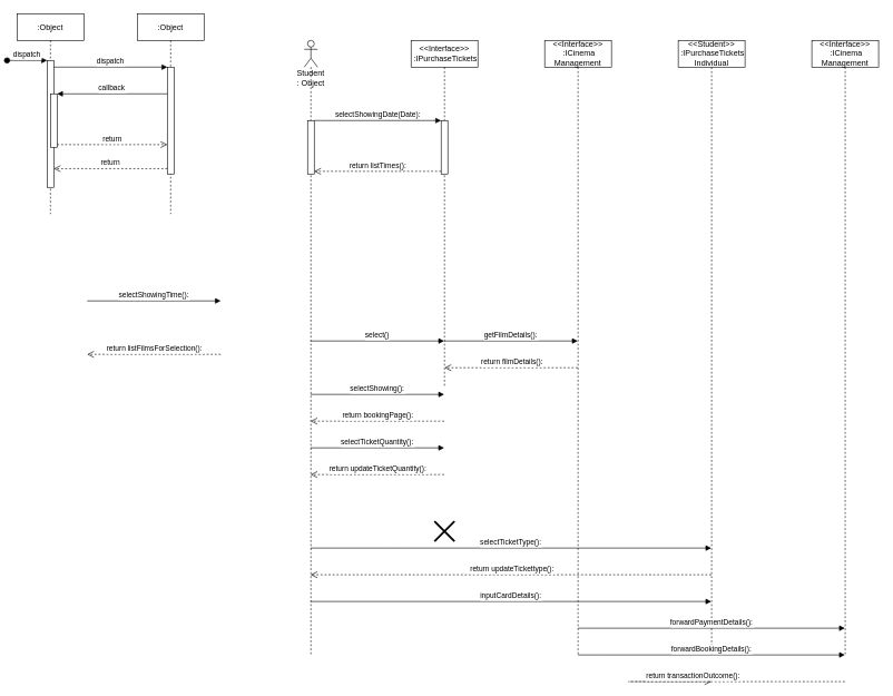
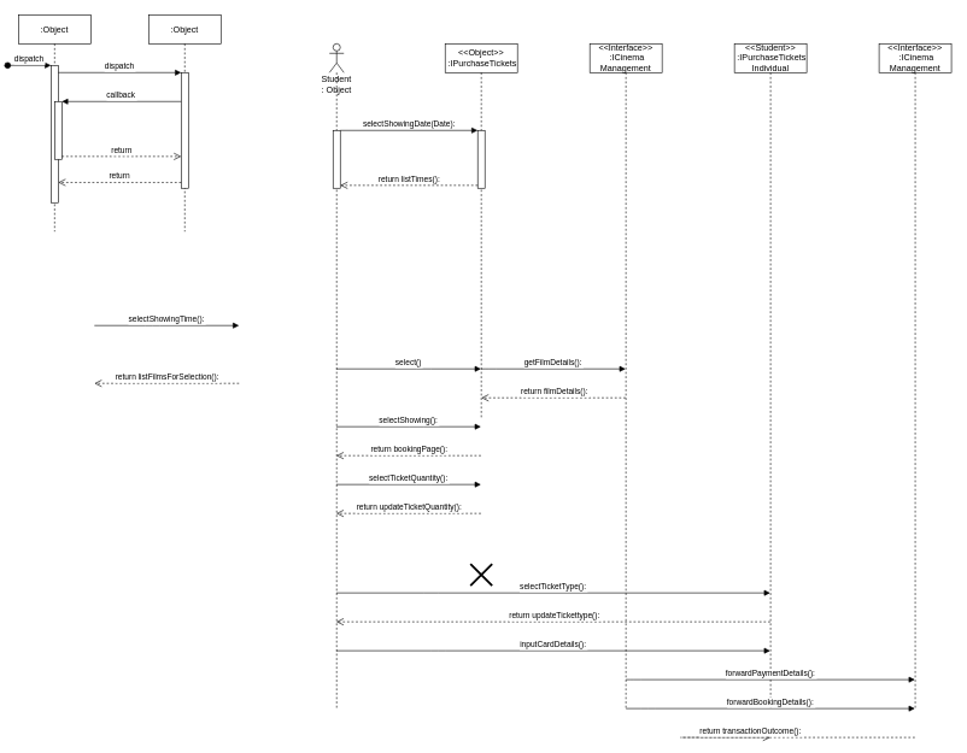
  <mxCell id="0" />
  <mxCell id="1" parent="0" />
  <mxCell id="2" value=":Object" style="shape=umlLifeline;perimeter=lifelinePerimeter;container=1;collapsible=0;recursiveResize=0;rounded=0;shadow=0;strokeWidth=1;" parent="1" vertex="1"><mxGeometry x="20" y="20" width="100" height="300" as="geometry" /></mxCell>
  <mxCell id="3" value="" style="points=[];perimeter=orthogonalPerimeter;rounded=0;shadow=0;strokeWidth=1;" parent="2" vertex="1"><mxGeometry x="45" y="70" width="10" height="190" as="geometry" /></mxCell>
  <mxCell id="4" value="dispatch" style="verticalAlign=bottom;startArrow=oval;endArrow=block;startSize=8;shadow=0;strokeWidth=1;" parent="2" target="3" edge="1"><mxGeometry relative="1" as="geometry"><mxPoint x="-15" y="70" as="sourcePoint" /></mxGeometry></mxCell>
  <mxCell id="5" value="" style="points=[];perimeter=orthogonalPerimeter;rounded=0;shadow=0;strokeWidth=1;" parent="2" vertex="1"><mxGeometry x="50" y="120" width="10" height="80" as="geometry" /></mxCell>
  <mxCell id="6" value=":Object" style="shape=umlLifeline;perimeter=lifelinePerimeter;container=1;collapsible=0;recursiveResize=0;rounded=0;shadow=0;strokeWidth=1;" parent="1" vertex="1"><mxGeometry x="200" y="20" width="100" height="300" as="geometry" /></mxCell>
  <mxCell id="7" value="" style="points=[];perimeter=orthogonalPerimeter;rounded=0;shadow=0;strokeWidth=1;" parent="6" vertex="1"><mxGeometry x="45" y="80" width="10" height="160" as="geometry" /></mxCell>
  <mxCell id="8" value="return" style="verticalAlign=bottom;endArrow=open;dashed=1;endSize=8;exitX=0;exitY=0.95;shadow=0;strokeWidth=1;" parent="1" source="7" target="3" edge="1"><mxGeometry relative="1" as="geometry"><mxPoint x="175" y="176" as="targetPoint" /></mxGeometry></mxCell>
  <mxCell id="9" value="dispatch" style="verticalAlign=bottom;endArrow=block;entryX=0;entryY=0;shadow=0;strokeWidth=1;" parent="1" source="3" target="7" edge="1"><mxGeometry relative="1" as="geometry"><mxPoint x="175" y="100" as="sourcePoint" /></mxGeometry></mxCell>
  <mxCell id="10" value="callback" style="verticalAlign=bottom;endArrow=block;entryX=1;entryY=0;shadow=0;strokeWidth=1;" parent="1" source="7" target="5" edge="1"><mxGeometry relative="1" as="geometry"><mxPoint x="140" y="140" as="sourcePoint" /></mxGeometry></mxCell>
  <mxCell id="11" value="return" style="verticalAlign=bottom;endArrow=open;dashed=1;endSize=8;exitX=1;exitY=0.95;shadow=0;strokeWidth=1;" parent="1" source="5" target="7" edge="1"><mxGeometry relative="1" as="geometry"><mxPoint x="140" y="197" as="targetPoint" /></mxGeometry></mxCell>
  <mxCell id="12" value="Student : Object" style="shape=umlLifeline;participant=umlActor;perimeter=lifelinePerimeter;whiteSpace=wrap;html=1;container=1;collapsible=0;recursiveResize=0;verticalAlign=top;spacingTop=36;outlineConnect=0;" parent="1" vertex="1"><mxGeometry x="450" y="60" width="20" height="920" as="geometry" /></mxCell>
- <mxCell id="13" value="&amp;lt;&amp;lt;Interface&amp;gt;&amp;gt;&lt;br&gt;&amp;nbsp;:IPurchaseTickets" style="shape=umlLifeline;perimeter=lifelinePerimeter;whiteSpace=wrap;html=1;container=1;collapsible=0;recursiveResize=0;outlineConnect=0;" parent="1" vertex="1"><mxGeometry x="610" y="60" width="100" height="520" as="geometry" /></mxCell>
+ <mxCell id="13" value="&amp;lt;&amp;lt;Object&amp;gt;&amp;gt;&lt;br&gt;&amp;nbsp;:IPurchaseTickets" style="shape=umlLifeline;perimeter=lifelinePerimeter;whiteSpace=wrap;html=1;container=1;collapsible=0;recursiveResize=0;outlineConnect=0;" parent="1" vertex="1"><mxGeometry x="610" y="60" width="100" height="520" as="geometry" /></mxCell>
  <mxCell id="14" value="" style="html=1;points=[];perimeter=orthogonalPerimeter;rounded=0;shadow=0;glass=0;sketch=0;strokeColor=#000000;fillColor=#ffffff;" vertex="1" parent="13"><mxGeometry x="45" y="120" width="10" height="80" as="geometry" /></mxCell>
  <mxCell id="15" value="&amp;lt;&amp;lt;Student&amp;gt;&amp;gt;&lt;br&gt;&amp;nbsp;:IPurchaseTickets&lt;br&gt;Individual" style="shape=umlLifeline;perimeter=lifelinePerimeter;whiteSpace=wrap;html=1;container=1;collapsible=0;recursiveResize=0;outlineConnect=0;noLabel=0;" parent="1" vertex="1"><mxGeometry x="1010" y="60" width="100" height="920" as="geometry" /></mxCell>
  <mxCell id="16" value="selectShowingTime():" style="verticalAlign=bottom;endArrow=block;shadow=0;strokeWidth=1;" parent="1" edge="1"><mxGeometry relative="1" as="geometry"><mxPoint x="125" y="450" as="sourcePoint" /><mxPoint x="325" y="450" as="targetPoint" /><Array as="points"><mxPoint x="205.5" y="450" /></Array></mxGeometry></mxCell>
  <mxCell id="17" value="return listFilmsForSelection():" style="verticalAlign=bottom;endArrow=open;dashed=1;endSize=8;shadow=0;strokeWidth=1;" parent="1" edge="1"><mxGeometry x="-0.005" relative="1" as="geometry"><mxPoint x="125" y="530" as="targetPoint" /><mxPoint x="325" y="530" as="sourcePoint" /><Array as="points"><mxPoint x="255.5" y="530" /></Array><mxPoint x="1" as="offset" /></mxGeometry></mxCell>
  <mxCell id="18" value="getFilmDetails():" style="verticalAlign=bottom;endArrow=block;shadow=0;strokeWidth=1;" parent="1" edge="1"><mxGeometry relative="1" as="geometry"><mxPoint x="659.5" y="510" as="sourcePoint" /><mxPoint x="859.5" y="510" as="targetPoint" /><Array as="points"><mxPoint x="670" y="510" /></Array></mxGeometry></mxCell>
  <mxCell id="19" value="return filmDetails():" style="verticalAlign=bottom;endArrow=open;dashed=1;endSize=8;shadow=0;strokeWidth=1;" parent="1" edge="1"><mxGeometry x="-0.005" relative="1" as="geometry"><mxPoint x="660" y="550" as="targetPoint" /><mxPoint x="859.5" y="550" as="sourcePoint" /><Array as="points"><mxPoint x="730" y="550" /></Array><mxPoint x="1" as="offset" /></mxGeometry></mxCell>
  <mxCell id="20" value="&amp;lt;&amp;lt;Interface&amp;gt;&amp;gt;&lt;br&gt;&amp;nbsp;:ICinema&lt;br&gt;Management" style="shape=umlLifeline;perimeter=lifelinePerimeter;whiteSpace=wrap;html=1;container=1;collapsible=0;recursiveResize=0;outlineConnect=0;" parent="1" vertex="1"><mxGeometry x="810" y="60" width="100" height="920" as="geometry" /></mxCell>
  <mxCell id="21" value="selectShowing():" style="verticalAlign=bottom;endArrow=block;shadow=0;strokeWidth=1;" parent="1" edge="1"><mxGeometry relative="1" as="geometry"><mxPoint x="459.5" y="590" as="sourcePoint" /><mxPoint x="659.5" y="590" as="targetPoint" /><Array as="points"><mxPoint x="570" y="590" /></Array></mxGeometry></mxCell>
  <mxCell id="22" value="return bookingPage():" style="verticalAlign=bottom;endArrow=open;dashed=1;endSize=8;shadow=0;strokeWidth=1;" parent="1" edge="1"><mxGeometry x="-0.005" relative="1" as="geometry"><mxPoint x="459.5" y="630" as="targetPoint" /><mxPoint x="659.5" y="630" as="sourcePoint" /><Array as="points"><mxPoint x="610" y="630" /></Array><mxPoint x="1" as="offset" /></mxGeometry></mxCell>
  <mxCell id="23" value="selectTicketQuantity():" style="verticalAlign=bottom;endArrow=block;shadow=0;strokeWidth=1;" parent="1" edge="1"><mxGeometry relative="1" as="geometry"><mxPoint x="459.5" y="670" as="sourcePoint" /><mxPoint x="659.5" y="670" as="targetPoint" /><Array as="points"><mxPoint x="580" y="670" /></Array></mxGeometry></mxCell>
  <mxCell id="24" value="selectTicketType():" style="verticalAlign=bottom;endArrow=block;shadow=0;strokeWidth=1;" parent="1" edge="1"><mxGeometry relative="1" as="geometry"><mxPoint x="459.5" y="820" as="sourcePoint" /><mxPoint x="1059.5" y="820" as="targetPoint" /><Array as="points"><mxPoint x="590" y="820" /></Array></mxGeometry></mxCell>
  <mxCell id="25" value="return updateTicketQuantity():" style="verticalAlign=bottom;endArrow=open;dashed=1;endSize=8;shadow=0;strokeWidth=1;" parent="1" edge="1"><mxGeometry x="-0.005" relative="1" as="geometry"><mxPoint x="459.5" y="710" as="targetPoint" /><mxPoint x="659.5" y="710" as="sourcePoint" /><Array as="points"><mxPoint x="630" y="710" /></Array><mxPoint x="1" as="offset" /></mxGeometry></mxCell>
  <mxCell id="26" value="return updateTickettype():" style="verticalAlign=bottom;endArrow=open;dashed=1;endSize=8;shadow=0;strokeWidth=1;" parent="1" edge="1"><mxGeometry x="-0.005" relative="1" as="geometry"><mxPoint x="459.5" y="860" as="targetPoint" /><mxPoint x="1059.5" y="860" as="sourcePoint" /><Array as="points"><mxPoint x="640" y="860" /></Array><mxPoint x="1" as="offset" /></mxGeometry></mxCell>
  <mxCell id="27" value="" style="shape=umlDestroy;whiteSpace=wrap;html=1;strokeWidth=3;" parent="1" vertex="1"><mxGeometry x="645" y="780" width="30" height="30" as="geometry" /></mxCell>
  <mxCell id="28" value="return transactionOutcome():" style="verticalAlign=bottom;endArrow=open;dashed=1;endSize=8;shadow=0;strokeWidth=1;" parent="1" edge="1"><mxGeometry x="-0.005" relative="1" as="geometry"><mxPoint x="1059.5" y="1020" as="targetPoint" /><mxPoint x="1259.5" y="1020" as="sourcePoint" /><Array as="points"><mxPoint x="930" y="1020" /></Array><mxPoint x="1" as="offset" /></mxGeometry></mxCell>
  <mxCell id="29" value="inputCardDetails():" style="verticalAlign=bottom;endArrow=block;shadow=0;strokeWidth=1;" parent="1" edge="1"><mxGeometry relative="1" as="geometry"><mxPoint x="459.5" y="900" as="sourcePoint" /><mxPoint x="1059.5" y="900" as="targetPoint" /><Array as="points"><mxPoint x="600" y="900" /></Array></mxGeometry></mxCell>
  <mxCell id="30" value="forwardPaymentDetails():" style="verticalAlign=bottom;endArrow=block;shadow=0;strokeWidth=1;" parent="1" edge="1"><mxGeometry relative="1" as="geometry"><mxPoint x="860" y="940" as="sourcePoint" /><mxPoint x="1259.5" y="940" as="targetPoint" /><Array as="points"><mxPoint x="870" y="940" /></Array></mxGeometry></mxCell>
  <mxCell id="31" value="&amp;lt;&amp;lt;Interface&amp;gt;&amp;gt;&lt;br&gt;&amp;nbsp;:ICinema&lt;br&gt;Management" style="shape=umlLifeline;perimeter=lifelinePerimeter;whiteSpace=wrap;html=1;container=1;collapsible=0;recursiveResize=0;outlineConnect=0;" parent="1" vertex="1"><mxGeometry x="1210" y="60" width="100" height="920" as="geometry" /></mxCell>
  <mxCell id="32" value="forwardBookingDetails():" style="verticalAlign=bottom;endArrow=block;shadow=0;strokeWidth=1;" parent="1" edge="1"><mxGeometry relative="1" as="geometry"><mxPoint x="860" y="980" as="sourcePoint" /><mxPoint x="1259.5" y="980" as="targetPoint" /><Array as="points"><mxPoint x="890" y="980" /></Array></mxGeometry></mxCell>
  <mxCell id="33" value="select()" style="verticalAlign=bottom;endArrow=block;shadow=0;strokeWidth=1;" parent="1" edge="1"><mxGeometry relative="1" as="geometry"><mxPoint x="459.5" y="510" as="sourcePoint" /><mxPoint x="659.5" y="510" as="targetPoint" /><Array as="points"><mxPoint x="580" y="510" /></Array></mxGeometry></mxCell>
  <mxCell id="34" value="" style="html=1;points=[];perimeter=orthogonalPerimeter;rounded=0;shadow=0;glass=0;sketch=0;strokeColor=#000000;fillColor=#ffffff;" vertex="1" parent="1"><mxGeometry x="455" y="180" width="10" height="80" as="geometry" /></mxCell>
  <mxCell id="35" value="selectShowingDate(Date):" style="html=1;verticalAlign=bottom;endArrow=block;entryX=0;entryY=0;" edge="1" target="14" parent="1"><mxGeometry relative="1" as="geometry"><mxPoint x="465" y="180" as="sourcePoint" /></mxGeometry></mxCell>
  <mxCell id="36" value="&lt;meta charset=&quot;utf-8&quot;&gt;&lt;span style=&quot;color: rgb(0, 0, 0); font-family: helvetica; font-size: 11px; font-style: normal; font-weight: 400; letter-spacing: normal; text-align: center; text-indent: 0px; text-transform: none; word-spacing: 0px; background-color: rgb(255, 255, 255); display: inline; float: none;&quot;&gt;return listTimes():&lt;/span&gt;" style="html=1;verticalAlign=bottom;endArrow=open;dashed=1;endSize=8;exitX=0;exitY=0.95;" edge="1" source="14" parent="1"><mxGeometry relative="1" as="geometry"><mxPoint x="465" y="256" as="targetPoint" /></mxGeometry></mxCell>
